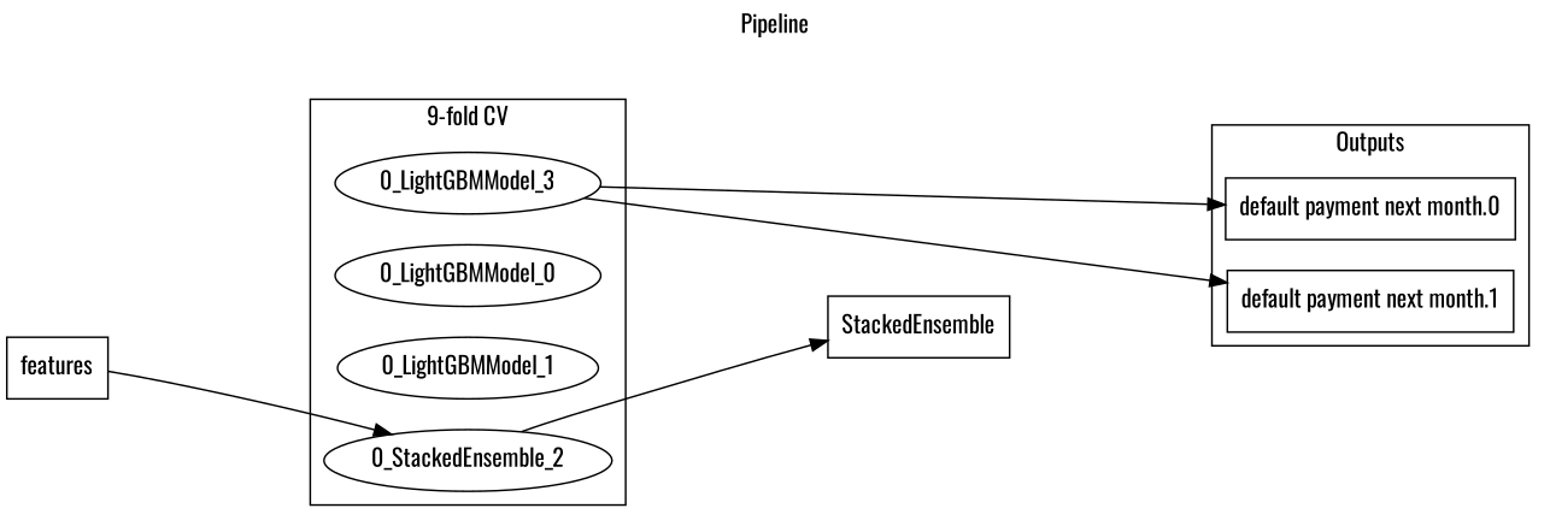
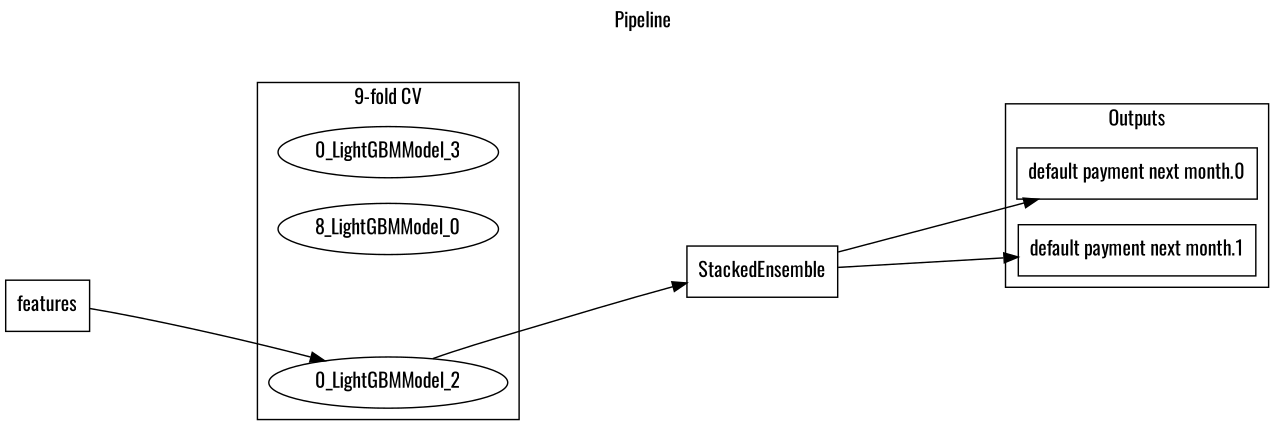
  digraph {
    compound=true
    fontname=Oswald
    label=Pipeline
    labelloc=t
    rankdir=LR
    ranksep=1.75
    node [fontname=Oswald shape=ellipse]
    edge [fontname=Oswald style=invis]
-   n1 [label="0_LightGBMModel_0"]
-   n2 [label="0_LightGBMModel_1"]
-   n3 [label="0_StackedEnsemble_2"]
+   n1 [label="8_LightGBMModel_0"]
+   n3 [label="0_LightGBMModel_2"]
    n4 [label="0_LightGBMModel_3"]
    n5 [label="default payment next month.0" shape=box]
    n6 [label="default payment next month.1" shape=box]
    n7 [label=StackedEnsemble shape=box]
    n8 [label=features shape=box]
    subgraph cluster_1 {
      label="9-fold CV"
      n1
-     n2
      n3
      n4
    }
    subgraph cluster_2 {
      label=Outputs
      n5
      n6
    }
    n1 -> n7
-   n2 -> n7
    n3 -> n7
    n3 -> n7 [style=""]
    n4 -> n7
-   n4 -> n5 [style=""]
-   n4 -> n6 [style=""]
+   n7 -> n5 [style=""]
+   n7 -> n6 [style=""]
    n8 -> n1
-   n8 -> n2
    n8 -> n3
    n8 -> n3 [style=""]
    n8 -> n4
  }
